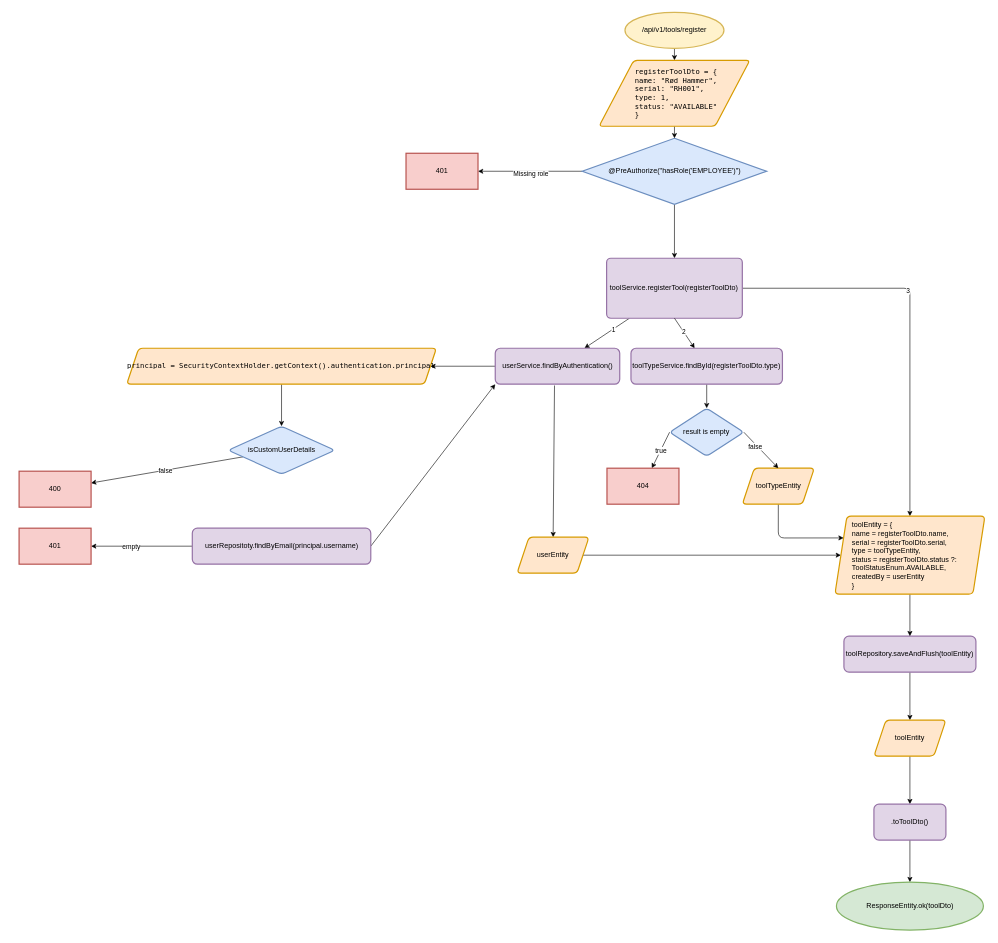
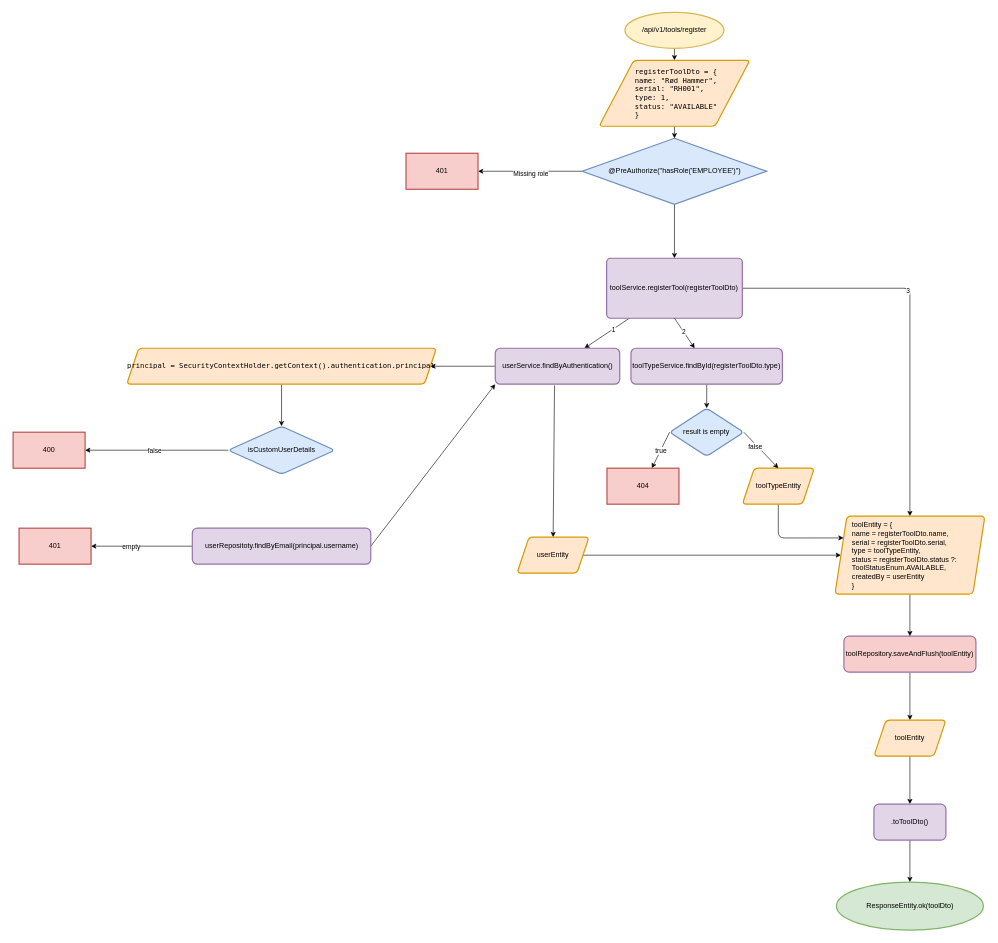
  <mxCell id="0" />
  <mxCell id="1" parent="0" />
  <mxCell id="2" style="edgeStyle=none;html=1;exitX=0.5;exitY=1;exitDx=0;exitDy=0;exitPerimeter=0;entryX=0.5;entryY=0;entryDx=0;entryDy=0;" edge="1" parent="1" source="3" target="10"><mxGeometry relative="1" as="geometry" /></mxCell>
  <mxCell id="3" value="/api/v1/tools/register" style="strokeWidth=2;html=1;shape=mxgraph.flowchart.start_1;whiteSpace=wrap;fillColor=#fff2cc;strokeColor=#d6b656;" vertex="1" parent="1"><mxGeometry x="1041" y="20" width="165" height="60" as="geometry" /></mxCell>
  <mxCell id="4" value="" style="edgeStyle=none;html=1;" edge="1" parent="1" source="7" target="8"><mxGeometry relative="1" as="geometry" /></mxCell>
  <mxCell id="5" value="Missing role" style="edgeLabel;html=1;align=center;verticalAlign=middle;resizable=0;points=[];" vertex="1" connectable="0" parent="4"><mxGeometry x="-0.013" y="4" relative="1" as="geometry"><mxPoint as="offset" /></mxGeometry></mxCell>
  <mxCell id="6" style="edgeStyle=none;html=1;exitX=0.5;exitY=1;exitDx=0;exitDy=0;entryX=0.5;entryY=0;entryDx=0;entryDy=0;" edge="1" parent="1" source="7" target="15"><mxGeometry relative="1" as="geometry" /></mxCell>
  <mxCell id="7" value="&lt;div style=&quot;&quot;&gt;&lt;pre style=&quot;&quot;&gt;&lt;font face=&quot;Helvetica&quot;&gt;@PreAuthorize(&quot;hasRole('EMPLOYEE')&quot;)&lt;/font&gt;&lt;/pre&gt;&lt;/div&gt;" style="rhombus;whiteSpace=wrap;html=1;strokeWidth=2;fillColor=#dae8fc;strokeColor=#6c8ebf;" vertex="1" parent="1"><mxGeometry x="969.75" y="230" width="307.5" height="110" as="geometry" /></mxCell>
  <mxCell id="8" value="401" style="whiteSpace=wrap;html=1;fillColor=#f8cecc;strokeColor=#b85450;strokeWidth=2;" vertex="1" parent="1"><mxGeometry x="676" y="255" width="120" height="60" as="geometry" /></mxCell>
  <mxCell id="9" style="edgeStyle=none;html=1;exitX=0.5;exitY=1;exitDx=0;exitDy=0;entryX=0.5;entryY=0;entryDx=0;entryDy=0;" edge="1" parent="1" source="10" target="7"><mxGeometry relative="1" as="geometry" /></mxCell>
  <mxCell id="10" value="&lt;div style=&quot;&quot;&gt;&lt;pre style=&quot;&quot;&gt;&lt;span style=&quot;white-space: pre;&quot;&gt;&#09;&lt;/span&gt;registerToolDto = { &lt;br&gt;&lt;span style=&quot;white-space: pre;&quot;&gt;&#09;&lt;/span&gt;name: &quot;Rød Hammer&quot;, &lt;br&gt;&lt;span style=&quot;white-space: pre;&quot;&gt;&#09;&lt;/span&gt;serial: &quot;RH001&quot;, &lt;br&gt;&lt;span style=&quot;white-space: pre;&quot;&gt;&#09;&lt;/span&gt;type: 1, &lt;br&gt;&lt;span style=&quot;white-space: pre;&quot;&gt;&#09;&lt;/span&gt;status: &quot;AVAILABLE&quot; &lt;br&gt;&lt;span style=&quot;white-space: pre;&quot;&gt;&#09;&lt;/span&gt;}&lt;/pre&gt;&lt;/div&gt;" style="shape=parallelogram;html=1;strokeWidth=2;perimeter=parallelogramPerimeter;whiteSpace=wrap;rounded=1;arcSize=12;size=0.23;fillColor=#ffe6cc;strokeColor=#d79b00;align=left;" vertex="1" parent="1"><mxGeometry x="997.88" y="100" width="251.25" height="110" as="geometry" /></mxCell>
  <mxCell id="11" value="" style="edgeStyle=none;html=1;" edge="1" parent="1" source="15" target="19"><mxGeometry relative="1" as="geometry" /></mxCell>
  <mxCell id="12" value="1" style="edgeLabel;html=1;align=center;verticalAlign=middle;resizable=0;points=[];" vertex="1" connectable="0" parent="11"><mxGeometry x="-0.271" y="1" relative="1" as="geometry"><mxPoint as="offset" /></mxGeometry></mxCell>
  <mxCell id="13" value="" style="edgeStyle=orthogonalEdgeStyle;html=1;" edge="1" parent="1" source="15" target="47"><mxGeometry relative="1" as="geometry" /></mxCell>
  <mxCell id="14" value="3" style="edgeLabel;html=1;align=center;verticalAlign=middle;resizable=0;points=[];" vertex="1" connectable="0" parent="13"><mxGeometry x="-0.142" y="-4" relative="1" as="geometry"><mxPoint as="offset" /></mxGeometry></mxCell>
  <mxCell id="15" value="toolService.registerTool(registerToolDto)" style="rounded=1;whiteSpace=wrap;html=1;absoluteArcSize=1;arcSize=14;strokeWidth=2;fillColor=#e1d5e7;strokeColor=#9673a6;" vertex="1" parent="1"><mxGeometry x="1010.38" y="430" width="226.25" height="100" as="geometry" /></mxCell>
  <mxCell id="16" value="" style="edgeStyle=none;html=1;" edge="1" parent="1" source="19" target="21"><mxGeometry relative="1" as="geometry" /></mxCell>
  <mxCell id="17" value="" style="edgeStyle=none;html=1;exitX=0.5;exitY=1;exitDx=0;exitDy=0;" edge="1" parent="1" source="15" target="35"><mxGeometry relative="1" as="geometry" /></mxCell>
  <mxCell id="18" value="2" style="edgeLabel;html=1;align=center;verticalAlign=middle;resizable=0;points=[];" vertex="1" connectable="0" parent="17"><mxGeometry x="-0.089" relative="1" as="geometry"><mxPoint y="-1" as="offset" /></mxGeometry></mxCell>
  <mxCell id="19" value="userService.findByAuthentication()" style="rounded=1;whiteSpace=wrap;html=1;fillColor=#e1d5e7;strokeColor=#9673a6;arcSize=14;strokeWidth=2;" vertex="1" parent="1"><mxGeometry x="824.75" y="580" width="207.5" height="60" as="geometry" /></mxCell>
  <mxCell id="20" value="" style="edgeStyle=none;html=1;" edge="1" parent="1" source="21" target="24"><mxGeometry relative="1" as="geometry" /></mxCell>
  <mxCell id="21" value="&lt;div style=&quot;&quot;&gt;&lt;pre style=&quot;&quot;&gt;principal = SecurityContextHolder.getContext().authentication.principal&lt;/pre&gt;&lt;/div&gt;" style="shape=parallelogram;perimeter=parallelogramPerimeter;whiteSpace=wrap;html=1;fixedSize=1;fillColor=#ffe6cc;strokeColor=#d79b00;rounded=1;arcSize=14;strokeWidth=2;" vertex="1" parent="1"><mxGeometry x="210.37" y="580" width="516.25" height="60" as="geometry" /></mxCell>
  <mxCell id="22" value="" style="edgeStyle=none;html=1;" edge="1" parent="1" source="24" target="25"><mxGeometry relative="1" as="geometry" /></mxCell>
  <mxCell id="23" value="false" style="edgeLabel;html=1;align=center;verticalAlign=middle;resizable=0;points=[];" vertex="1" connectable="0" parent="22"><mxGeometry x="0.028" relative="1" as="geometry"><mxPoint as="offset" /></mxGeometry></mxCell>
  <mxCell id="24" value="isCustomUserDetails" style="rhombus;whiteSpace=wrap;html=1;fillColor=#dae8fc;strokeColor=#6c8ebf;rounded=1;arcSize=14;strokeWidth=2;" vertex="1" parent="1"><mxGeometry x="379.73" y="710" width="177.51" height="80" as="geometry" /></mxCell>
- <mxCell id="25" value="400" style="whiteSpace=wrap;html=1;fillColor=#f8cecc;strokeColor=#b85450;rounded=0;arcSize=14;strokeWidth=2;" vertex="1" parent="1"><mxGeometry x="30.995" y="785" width="120" height="60" as="geometry" /></mxCell>
+ <mxCell id="25" value="400" style="whiteSpace=wrap;html=1;fillColor=#f8cecc;strokeColor=#b85450;rounded=0;arcSize=14;strokeWidth=2;" vertex="1" parent="1"><mxGeometry x="20.995" y="720" width="120" height="60" as="geometry" /></mxCell>
  <mxCell id="26" value="" style="edgeStyle=none;html=1;" edge="1" parent="1" source="30" target="31"><mxGeometry relative="1" as="geometry" /></mxCell>
  <mxCell id="27" value="empty" style="edgeLabel;html=1;align=center;verticalAlign=middle;resizable=0;points=[];" vertex="1" connectable="0" parent="26"><mxGeometry x="0.206" relative="1" as="geometry"><mxPoint as="offset" /></mxGeometry></mxCell>
  <mxCell id="28" value="" style="edgeStyle=none;html=1;exitX=0.476;exitY=1.036;exitDx=0;exitDy=0;exitPerimeter=0;" edge="1" parent="1" source="19" target="33"><mxGeometry relative="1" as="geometry" /></mxCell>
  <mxCell id="29" style="edgeStyle=none;html=1;exitX=1;exitY=0.5;exitDx=0;exitDy=0;entryX=0;entryY=1;entryDx=0;entryDy=0;" edge="1" parent="1" source="30" target="19"><mxGeometry relative="1" as="geometry" /></mxCell>
  <mxCell id="30" value="userRepositoty.findByEmail(principal.username)" style="whiteSpace=wrap;html=1;fillColor=#e1d5e7;strokeColor=#9673a6;rounded=1;arcSize=14;strokeWidth=2;" vertex="1" parent="1"><mxGeometry x="319.73" y="880" width="297.52" height="60" as="geometry" /></mxCell>
  <mxCell id="31" value="401" style="whiteSpace=wrap;html=1;fillColor=#f8cecc;strokeColor=#b85450;rounded=0;arcSize=14;strokeWidth=2;" vertex="1" parent="1"><mxGeometry x="30.97" y="880" width="120" height="60" as="geometry" /></mxCell>
  <mxCell id="32" style="edgeStyle=orthogonalEdgeStyle;html=1;exitX=1;exitY=0.5;exitDx=0;exitDy=0;entryX=0;entryY=0.5;entryDx=0;entryDy=0;" edge="1" parent="1" source="33" target="47"><mxGeometry relative="1" as="geometry" /></mxCell>
  <mxCell id="33" value="userEntity" style="shape=parallelogram;perimeter=parallelogramPerimeter;whiteSpace=wrap;html=1;fixedSize=1;fillColor=#ffe6cc;strokeColor=#d79b00;rounded=1;arcSize=14;strokeWidth=2;align=center;" vertex="1" parent="1"><mxGeometry x="861" y="895" width="120" height="60" as="geometry" /></mxCell>
  <mxCell id="34" value="" style="edgeStyle=none;html=1;" edge="1" parent="1" source="35" target="42"><mxGeometry relative="1" as="geometry" /></mxCell>
  <mxCell id="35" value="toolTypeService.findById(registerToolDto.type)" style="whiteSpace=wrap;html=1;fillColor=#e1d5e7;strokeColor=#9673a6;rounded=1;arcSize=14;strokeWidth=2;" vertex="1" parent="1"><mxGeometry x="1051" y="580" width="252.49" height="60" as="geometry" /></mxCell>
  <mxCell id="36" style="edgeStyle=orthogonalEdgeStyle;html=1;exitX=0.5;exitY=1;exitDx=0;exitDy=0;entryX=0;entryY=0.25;entryDx=0;entryDy=0;" edge="1" parent="1" source="37" target="47"><mxGeometry relative="1" as="geometry"><Array as="points"><mxPoint x="1297" y="896" /></Array></mxGeometry></mxCell>
  <mxCell id="37" value="toolTypeEntity" style="shape=parallelogram;perimeter=parallelogramPerimeter;whiteSpace=wrap;html=1;fixedSize=1;fillColor=#ffe6cc;strokeColor=#d79b00;rounded=1;arcSize=14;strokeWidth=2;" vertex="1" parent="1"><mxGeometry x="1236.635" y="780" width="120" height="60" as="geometry" /></mxCell>
  <mxCell id="38" style="edgeStyle=none;html=1;exitX=1;exitY=0.5;exitDx=0;exitDy=0;entryX=0.5;entryY=0;entryDx=0;entryDy=0;" edge="1" parent="1" source="42" target="37"><mxGeometry relative="1" as="geometry" /></mxCell>
  <mxCell id="39" value="false" style="edgeLabel;html=1;align=center;verticalAlign=middle;resizable=0;points=[];" vertex="1" connectable="0" parent="38"><mxGeometry x="-0.281" y="-3" relative="1" as="geometry"><mxPoint as="offset" /></mxGeometry></mxCell>
  <mxCell id="40" value="" style="edgeStyle=none;html=1;exitX=0;exitY=0.5;exitDx=0;exitDy=0;" edge="1" parent="1" source="42" target="43"><mxGeometry relative="1" as="geometry" /></mxCell>
  <mxCell id="41" value="true" style="edgeLabel;html=1;align=center;verticalAlign=middle;resizable=0;points=[];" vertex="1" connectable="0" parent="40"><mxGeometry x="0.006" y="-1" relative="1" as="geometry"><mxPoint x="1" as="offset" /></mxGeometry></mxCell>
  <mxCell id="42" value="result is empty" style="rhombus;whiteSpace=wrap;html=1;fillColor=#dae8fc;strokeColor=#6c8ebf;rounded=1;arcSize=14;strokeWidth=2;" vertex="1" parent="1"><mxGeometry x="1115.37" y="680" width="123.76" height="80" as="geometry" /></mxCell>
  <mxCell id="43" value="404" style="whiteSpace=wrap;html=1;fillColor=#f8cecc;strokeColor=#b85450;rounded=0;arcSize=14;strokeWidth=2;" vertex="1" parent="1"><mxGeometry x="1011" y="780" width="120" height="60" as="geometry" /></mxCell>
  <mxCell id="44" value="" style="edgeStyle=none;html=1;" edge="1" parent="1" source="45" target="49"><mxGeometry relative="1" as="geometry" /></mxCell>
- <mxCell id="45" value="toolRepository.saveAndFlush(toolEntity)" style="whiteSpace=wrap;html=1;fillColor=#e1d5e7;strokeColor=#9673a6;rounded=1;arcSize=14;strokeWidth=2;" vertex="1" parent="1"><mxGeometry x="1406" y="1060" width="220.01" height="60" as="geometry" /></mxCell>
+ <mxCell id="45" value="toolRepository.saveAndFlush(toolEntity)" style="whiteSpace=wrap;html=1;fillColor=#f8cecc;strokeColor=#9673a6;rounded=1;arcSize=14;strokeWidth=2;" vertex="1" parent="1"><mxGeometry x="1406" y="1060" width="220.01" height="60" as="geometry" /></mxCell>
  <mxCell id="46" style="edgeStyle=none;html=1;exitX=0.5;exitY=1;exitDx=0;exitDy=0;entryX=0.5;entryY=0;entryDx=0;entryDy=0;" edge="1" parent="1" source="47" target="45"><mxGeometry relative="1" as="geometry" /></mxCell>
  <mxCell id="47" value="&lt;span style=&quot;white-space: pre;&quot;&gt;&#09;&lt;/span&gt;toolEntity = {&lt;br&gt;&lt;span style=&quot;white-space: pre;&quot;&gt;&#09;&lt;/span&gt;name = registerToolDto.name,&lt;div&gt;&lt;span style=&quot;white-space: pre;&quot;&gt;&#09;&lt;/span&gt;serial =&amp;nbsp;&lt;span style=&quot;color: rgb(0, 0, 0); background-color: transparent;&quot;&gt;registerToolDto.serial,&lt;br&gt;&lt;span style=&quot;white-space: pre;&quot;&gt;&#09;&lt;/span&gt;type = toolTypeEntity,&lt;br&gt;&lt;span style=&quot;white-space: pre;&quot;&gt;&#09;&lt;/span&gt;status =&amp;nbsp;&lt;/span&gt;&lt;span style=&quot;color: rgb(0, 0, 0); background-color: transparent;&quot;&gt;registerToolDto.status ?: &lt;span style=&quot;white-space: pre;&quot;&gt;&#09;&lt;/span&gt;ToolStatusEnum.AVAILABLE,&lt;br&gt;&lt;span style=&quot;white-space: pre;&quot;&gt;&#09;&lt;/span&gt;createdBy = userEntity&lt;br&gt;&lt;span style=&quot;white-space: pre;&quot;&gt;&#09;&lt;/span&gt;}&lt;/span&gt;&lt;/div&gt;" style="shape=parallelogram;perimeter=parallelogramPerimeter;whiteSpace=wrap;html=1;fixedSize=1;fillColor=#ffe6cc;strokeColor=#d79b00;rounded=1;arcSize=14;strokeWidth=2;align=left;" vertex="1" parent="1"><mxGeometry x="1391" y="860" width="250" height="130" as="geometry" /></mxCell>
  <mxCell id="48" value="" style="edgeStyle=none;html=1;" edge="1" parent="1" source="49" target="51"><mxGeometry relative="1" as="geometry" /></mxCell>
  <mxCell id="49" value="toolEntity" style="shape=parallelogram;perimeter=parallelogramPerimeter;whiteSpace=wrap;html=1;fixedSize=1;fillColor=#ffe6cc;strokeColor=#d79b00;rounded=1;arcSize=14;strokeWidth=2;" vertex="1" parent="1"><mxGeometry x="1456.005" y="1200" width="120" height="60" as="geometry" /></mxCell>
  <mxCell id="50" value="" style="edgeStyle=none;html=1;" edge="1" parent="1" source="51" target="52"><mxGeometry relative="1" as="geometry" /></mxCell>
  <mxCell id="51" value=".toToolDto()" style="whiteSpace=wrap;html=1;fillColor=#e1d5e7;strokeColor=#9673a6;rounded=1;arcSize=14;strokeWidth=2;" vertex="1" parent="1"><mxGeometry x="1456.005" y="1340" width="120" height="60" as="geometry" /></mxCell>
  <mxCell id="52" value="ResponseEntity.ok(toolDto)" style="ellipse;whiteSpace=wrap;html=1;fillColor=#d5e8d4;strokeColor=#82b366;rounded=1;arcSize=14;strokeWidth=2;" vertex="1" parent="1"><mxGeometry x="1393.5" y="1470" width="245" height="80" as="geometry" /></mxCell>
